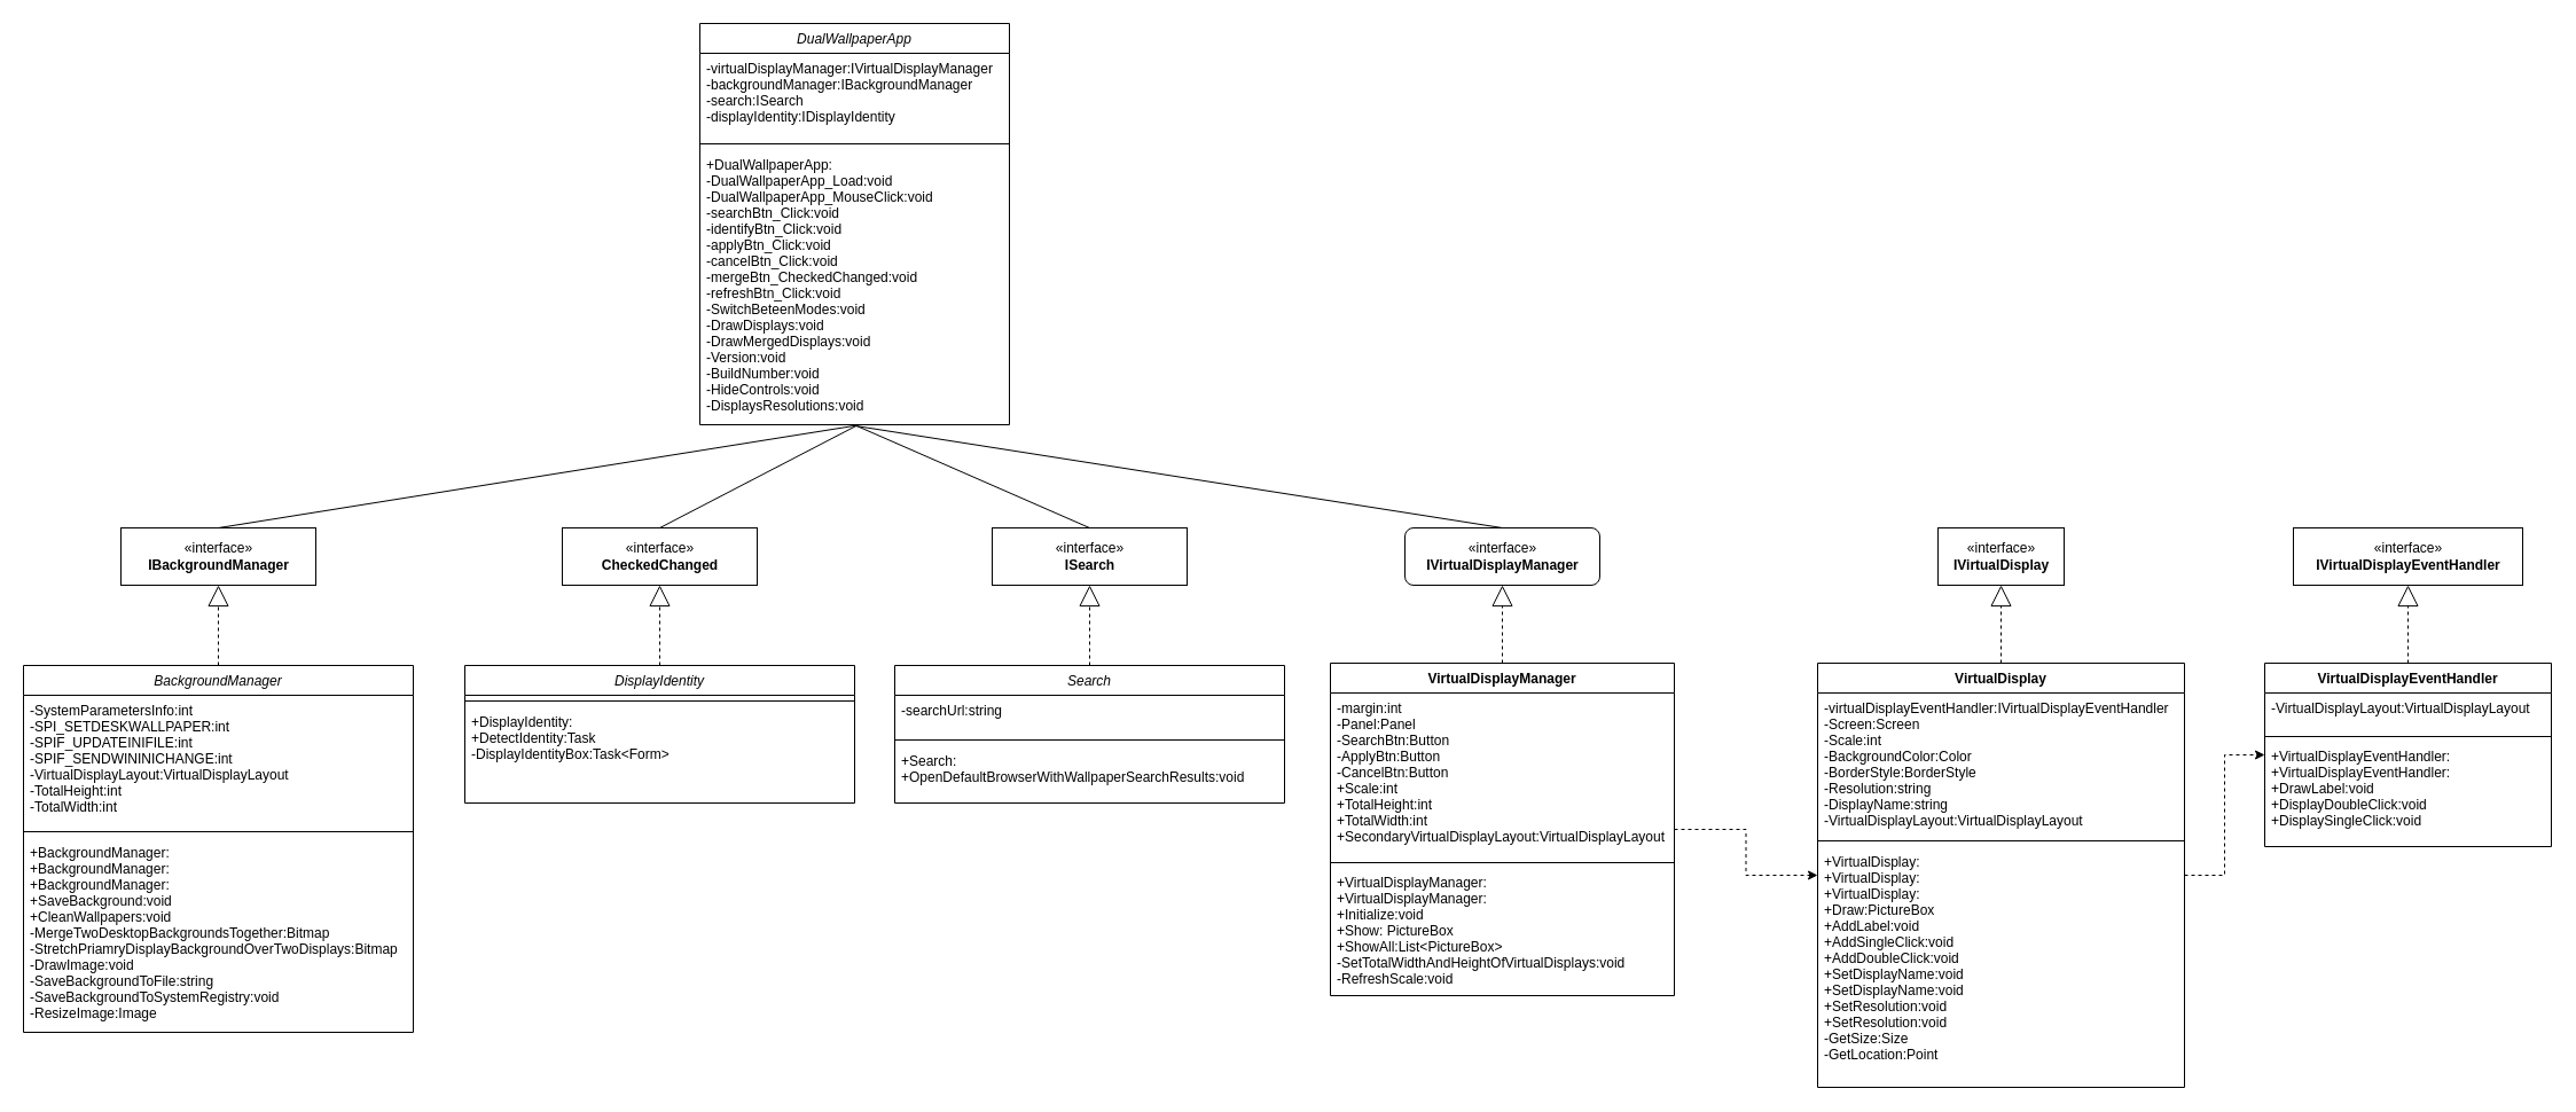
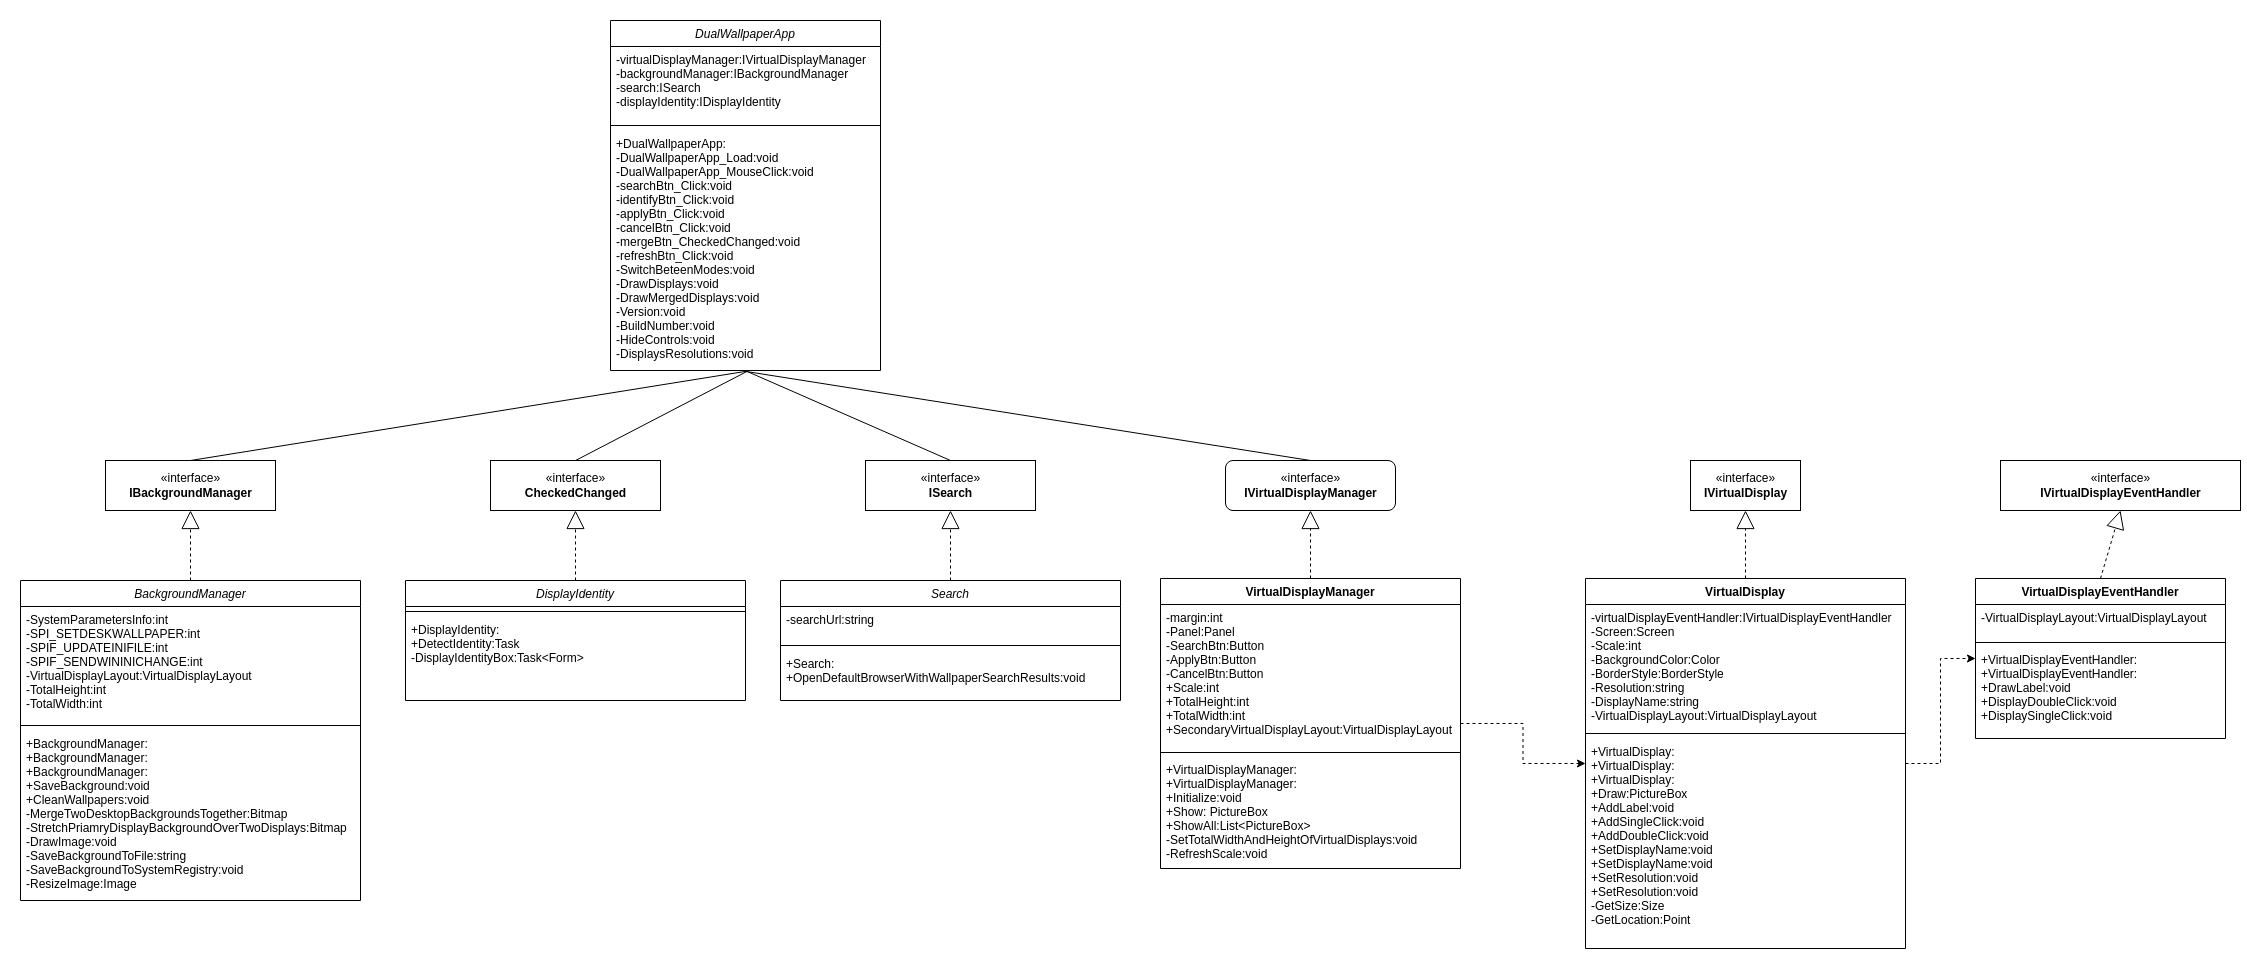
  <mxCell id="0" />
  <mxCell id="1" parent="0" />
  <mxCell id="2" value="BackgroundManager" style="swimlane;fontStyle=2;align=center;verticalAlign=top;childLayout=stackLayout;horizontal=1;startSize=26;horizontalStack=0;resizeParent=1;resizeLast=0;collapsible=1;marginBottom=0;rounded=0;shadow=0;strokeWidth=1;" parent="1" vertex="1"><mxGeometry x="20" y="580" width="340" height="320" as="geometry"><mxRectangle x="230" y="140" width="160" height="26" as="alternateBounds" /></mxGeometry></mxCell>
  <mxCell id="3" value="-SystemParametersInfo:int&#10;-SPI_SETDESKWALLPAPER:int&#10;-SPIF_UPDATEINIFILE:int&#10;-SPIF_SENDWININICHANGE:int&#10;-VirtualDisplayLayout:VirtualDisplayLayout&#10;-TotalHeight:int&#10;-TotalWidth:int" style="text;align=left;verticalAlign=top;spacingLeft=4;spacingRight=4;overflow=hidden;rotatable=0;points=[[0,0.5],[1,0.5]];portConstraint=eastwest;rounded=0;shadow=0;html=0;" parent="2" vertex="1"><mxGeometry y="26" width="340" height="114" as="geometry" /></mxCell>
  <mxCell id="4" value="" style="line;html=1;strokeWidth=1;align=left;verticalAlign=middle;spacingTop=-1;spacingLeft=3;spacingRight=3;rotatable=0;labelPosition=right;points=[];portConstraint=eastwest;" parent="2" vertex="1"><mxGeometry y="140" width="340" height="10" as="geometry" /></mxCell>
  <mxCell id="5" value="+BackgroundManager:&#10;+BackgroundManager:&#10;+BackgroundManager:&#10;+SaveBackground:void&#10;+CleanWallpapers:void&#10;-MergeTwoDesktopBackgroundsTogether:Bitmap&#10;-StretchPriamryDisplayBackgroundOverTwoDisplays:Bitmap&#10;-DrawImage:void&#10;-SaveBackgroundToFile:string&#10;-SaveBackgroundToSystemRegistry:void&#10;-ResizeImage:Image" style="text;align=left;verticalAlign=top;spacingLeft=4;spacingRight=4;overflow=hidden;rotatable=0;points=[[0,0.5],[1,0.5]];portConstraint=eastwest;" parent="2" vertex="1"><mxGeometry y="150" width="340" height="170" as="geometry" /></mxCell>
  <mxCell id="6" value="«interface»&lt;br&gt;&lt;b&gt;IVirtualDisplay&lt;/b&gt;" style="html=1;" parent="1" vertex="1"><mxGeometry x="1690" y="460" width="110" height="50" as="geometry" /></mxCell>
  <mxCell id="7" value="VirtualDisplay" style="swimlane;fontStyle=1;align=center;verticalAlign=top;childLayout=stackLayout;horizontal=1;startSize=26;horizontalStack=0;resizeParent=1;resizeParentMax=0;resizeLast=0;collapsible=1;marginBottom=0;" parent="1" vertex="1"><mxGeometry x="1585" y="578" width="320" height="370" as="geometry" /></mxCell>
  <mxCell id="8" value="-virtualDisplayEventHandler:IVirtualDisplayEventHandler&#10;-Screen:Screen&#10;-Scale:int&#10;-BackgroundColor:Color&#10;-BorderStyle:BorderStyle&#10;-Resolution:string&#10;-DisplayName:string&#10;-VirtualDisplayLayout:VirtualDisplayLayout" style="text;strokeColor=none;fillColor=none;align=left;verticalAlign=top;spacingLeft=4;spacingRight=4;overflow=hidden;rotatable=0;points=[[0,0.5],[1,0.5]];portConstraint=eastwest;" parent="7" vertex="1"><mxGeometry y="26" width="320" height="124" as="geometry" /></mxCell>
  <mxCell id="9" value="" style="line;strokeWidth=1;fillColor=none;align=left;verticalAlign=middle;spacingTop=-1;spacingLeft=3;spacingRight=3;rotatable=0;labelPosition=right;points=[];portConstraint=eastwest;" parent="7" vertex="1"><mxGeometry y="150" width="320" height="10" as="geometry" /></mxCell>
  <mxCell id="10" value="+VirtualDisplay:&#10;+VirtualDisplay:&#10;+VirtualDisplay:&#10;+Draw:PictureBox&#10;+AddLabel:void&#10;+AddSingleClick:void&#10;+AddDoubleClick:void&#10;+SetDisplayName:void&#10;+SetDisplayName:void&#10;+SetResolution:void&#10;+SetResolution:void&#10;-GetSize:Size&#10;-GetLocation:Point" style="text;strokeColor=none;fillColor=none;align=left;verticalAlign=top;spacingLeft=4;spacingRight=4;overflow=hidden;rotatable=0;points=[[0,0.5],[1,0.5]];portConstraint=eastwest;" parent="7" vertex="1"><mxGeometry y="160" width="320" height="210" as="geometry" /></mxCell>
  <mxCell id="11" value="" style="endArrow=block;endSize=16;endFill=0;html=1;rounded=0;entryX=0.5;entryY=1;entryDx=0;entryDy=0;exitX=0.5;exitY=0;exitDx=0;exitDy=0;dashed=1;" parent="1" source="7" target="6" edge="1"><mxGeometry width="160" relative="1" as="geometry"><mxPoint x="1290" y="560" as="sourcePoint" /><mxPoint x="1450" y="560" as="targetPoint" /></mxGeometry></mxCell>
  <mxCell id="12" value="VirtualDisplayManager" style="swimlane;fontStyle=1;align=center;verticalAlign=top;childLayout=stackLayout;horizontal=1;startSize=26;horizontalStack=0;resizeParent=1;resizeParentMax=0;resizeLast=0;collapsible=1;marginBottom=0;" parent="1" vertex="1"><mxGeometry x="1160" y="578" width="300" height="290" as="geometry" /></mxCell>
  <mxCell id="13" value="-margin:int&#10;-Panel:Panel&#10;-SearchBtn:Button&#10;-ApplyBtn:Button&#10;-CancelBtn:Button&#10;+Scale:int&#10;+TotalHeight:int&#10;+TotalWidth:int&#10;+SecondaryVirtualDisplayLayout:VirtualDisplayLayout" style="text;strokeColor=none;fillColor=none;align=left;verticalAlign=top;spacingLeft=4;spacingRight=4;overflow=hidden;rotatable=0;points=[[0,0.5],[1,0.5]];portConstraint=eastwest;" parent="12" vertex="1"><mxGeometry y="26" width="300" height="144" as="geometry" /></mxCell>
  <mxCell id="14" value="" style="line;strokeWidth=1;fillColor=none;align=left;verticalAlign=middle;spacingTop=-1;spacingLeft=3;spacingRight=3;rotatable=0;labelPosition=right;points=[];portConstraint=eastwest;" parent="12" vertex="1"><mxGeometry y="170" width="300" height="8" as="geometry" /></mxCell>
  <mxCell id="15" value="+VirtualDisplayManager:&#10;+VirtualDisplayManager:&#10;+Initialize:void&#10;+Show: PictureBox&#10;+ShowAll:List&lt;PictureBox&gt;&#10;-SetTotalWidthAndHeightOfVirtualDisplays:void&#10;-RefreshScale:void" style="text;strokeColor=none;fillColor=none;align=left;verticalAlign=top;spacingLeft=4;spacingRight=4;overflow=hidden;rotatable=0;points=[[0,0.5],[1,0.5]];portConstraint=eastwest;" parent="12" vertex="1"><mxGeometry y="178" width="300" height="112" as="geometry" /></mxCell>
  <mxCell id="16" value="«interface»&lt;br&gt;&lt;b&gt;IVirtualDisplayManager&lt;/b&gt;" style="html=1;rounded=1;" parent="1" vertex="1"><mxGeometry x="1225" y="460" width="170" height="50" as="geometry" /></mxCell>
  <mxCell id="17" value="" style="endArrow=block;endSize=16;endFill=0;html=1;rounded=0;entryX=0.5;entryY=1;entryDx=0;entryDy=0;exitX=0.5;exitY=0;exitDx=0;exitDy=0;dashed=1;" parent="1" source="12" target="16" edge="1"><mxGeometry width="160" relative="1" as="geometry"><mxPoint x="1274.66" y="578" as="sourcePoint" /><mxPoint x="1274.66" y="510" as="targetPoint" /></mxGeometry></mxCell>
  <mxCell id="18" style="edgeStyle=orthogonalEdgeStyle;rounded=0;orthogonalLoop=1;jettySize=auto;html=1;dashed=1;" parent="1" source="12" target="7" edge="1"><mxGeometry relative="1" as="geometry"><mxPoint x="1455" y="800" as="targetPoint" /></mxGeometry></mxCell>
  <mxCell id="19" value="DualWallpaperApp" style="swimlane;fontStyle=2;align=center;verticalAlign=top;childLayout=stackLayout;horizontal=1;startSize=26;horizontalStack=0;resizeParent=1;resizeLast=0;collapsible=1;marginBottom=0;rounded=0;shadow=0;strokeWidth=1;" vertex="1" parent="1"><mxGeometry x="610" y="20" width="270" height="350" as="geometry"><mxRectangle x="230" y="140" width="160" height="26" as="alternateBounds" /></mxGeometry></mxCell>
  <mxCell id="20" value="-virtualDisplayManager:IVirtualDisplayManager&#10;-backgroundManager:IBackgroundManager&#10;-search:ISearch&#10;-displayIdentity:IDisplayIdentity" style="text;align=left;verticalAlign=top;spacingLeft=4;spacingRight=4;overflow=hidden;rotatable=0;points=[[0,0.5],[1,0.5]];portConstraint=eastwest;rounded=0;shadow=0;html=0;" vertex="1" parent="19"><mxGeometry y="26" width="270" height="74" as="geometry" /></mxCell>
  <mxCell id="21" value="" style="line;html=1;strokeWidth=1;align=left;verticalAlign=middle;spacingTop=-1;spacingLeft=3;spacingRight=3;rotatable=0;labelPosition=right;points=[];portConstraint=eastwest;" vertex="1" parent="19"><mxGeometry y="100" width="270" height="10" as="geometry" /></mxCell>
  <mxCell id="22" value="+DualWallpaperApp:&#10;-DualWallpaperApp_Load:void&#10;-DualWallpaperApp_MouseClick:void&#10;-searchBtn_Click:void&#10;-identifyBtn_Click:void&#10;-applyBtn_Click:void&#10;-cancelBtn_Click:void&#10;-mergeBtn_CheckedChanged:void&#10;-refreshBtn_Click:void&#10;-SwitchBeteenModes:void&#10;-DrawDisplays:void&#10;-DrawMergedDisplays:void&#10;-Version:void&#10;-BuildNumber:void&#10;-HideControls:void&#10;-DisplaysResolutions:void" style="text;align=left;verticalAlign=top;spacingLeft=4;spacingRight=4;overflow=hidden;rotatable=0;points=[[0,0.5],[1,0.5]];portConstraint=eastwest;" vertex="1" parent="19"><mxGeometry y="110" width="270" height="240" as="geometry" /></mxCell>
  <mxCell id="23" value="«interface»&lt;br&gt;&lt;b&gt;IBackgroundManager&lt;/b&gt;" style="html=1;" vertex="1" parent="1"><mxGeometry x="105" y="460" width="170" height="50" as="geometry" /></mxCell>
  <mxCell id="24" value="" style="endArrow=block;endSize=16;endFill=0;html=1;rounded=0;entryX=0.5;entryY=1;entryDx=0;entryDy=0;exitX=0.5;exitY=0;exitDx=0;exitDy=0;dashed=1;" edge="1" parent="1" target="23" source="2"><mxGeometry width="160" relative="1" as="geometry"><mxPoint x="175" y="544" as="sourcePoint" /><mxPoint x="174.66" y="476" as="targetPoint" /></mxGeometry></mxCell>
  <mxCell id="25" value="DisplayIdentity" style="swimlane;fontStyle=2;align=center;verticalAlign=top;childLayout=stackLayout;horizontal=1;startSize=26;horizontalStack=0;resizeParent=1;resizeLast=0;collapsible=1;marginBottom=0;rounded=0;shadow=0;strokeWidth=1;" vertex="1" parent="1"><mxGeometry x="405" y="580" width="340" height="120" as="geometry"><mxRectangle x="230" y="140" width="160" height="26" as="alternateBounds" /></mxGeometry></mxCell>
  <mxCell id="26" value="" style="line;html=1;strokeWidth=1;align=left;verticalAlign=middle;spacingTop=-1;spacingLeft=3;spacingRight=3;rotatable=0;labelPosition=right;points=[];portConstraint=eastwest;" vertex="1" parent="25"><mxGeometry y="26" width="340" height="10" as="geometry" /></mxCell>
  <mxCell id="27" value="+DisplayIdentity:&#10;+DetectIdentity:Task&#10;-DisplayIdentityBox:Task&lt;Form&gt;" style="text;align=left;verticalAlign=top;spacingLeft=4;spacingRight=4;overflow=hidden;rotatable=0;points=[[0,0.5],[1,0.5]];portConstraint=eastwest;" vertex="1" parent="25"><mxGeometry y="36" width="340" height="84" as="geometry" /></mxCell>
  <mxCell id="28" value="«interface»&lt;br&gt;&lt;b&gt;CheckedChanged&lt;/b&gt;" style="html=1;" vertex="1" parent="1"><mxGeometry x="490" y="460" width="170" height="50" as="geometry" /></mxCell>
  <mxCell id="29" value="" style="endArrow=block;endSize=16;endFill=0;html=1;rounded=0;entryX=0.5;entryY=1;entryDx=0;entryDy=0;exitX=0.5;exitY=0;exitDx=0;exitDy=0;dashed=1;" edge="1" parent="1" source="25" target="28"><mxGeometry width="160" relative="1" as="geometry"><mxPoint x="560" y="544" as="sourcePoint" /><mxPoint x="559.66" y="476" as="targetPoint" /></mxGeometry></mxCell>
  <mxCell id="30" value="Search" style="swimlane;fontStyle=2;align=center;verticalAlign=top;childLayout=stackLayout;horizontal=1;startSize=26;horizontalStack=0;resizeParent=1;resizeLast=0;collapsible=1;marginBottom=0;rounded=0;shadow=0;strokeWidth=1;" vertex="1" parent="1"><mxGeometry x="780" y="580" width="340" height="120" as="geometry"><mxRectangle x="230" y="140" width="160" height="26" as="alternateBounds" /></mxGeometry></mxCell>
  <mxCell id="31" value="-searchUrl:string" style="text;align=left;verticalAlign=top;spacingLeft=4;spacingRight=4;overflow=hidden;rotatable=0;points=[[0,0.5],[1,0.5]];portConstraint=eastwest;rounded=0;shadow=0;html=0;" vertex="1" parent="30"><mxGeometry y="26" width="340" height="34" as="geometry" /></mxCell>
  <mxCell id="32" value="" style="line;html=1;strokeWidth=1;align=left;verticalAlign=middle;spacingTop=-1;spacingLeft=3;spacingRight=3;rotatable=0;labelPosition=right;points=[];portConstraint=eastwest;" vertex="1" parent="30"><mxGeometry y="60" width="340" height="10" as="geometry" /></mxCell>
  <mxCell id="33" value="+Search:&#10;+OpenDefaultBrowserWithWallpaperSearchResults:void" style="text;align=left;verticalAlign=top;spacingLeft=4;spacingRight=4;overflow=hidden;rotatable=0;points=[[0,0.5],[1,0.5]];portConstraint=eastwest;" vertex="1" parent="30"><mxGeometry y="70" width="340" height="50" as="geometry" /></mxCell>
  <mxCell id="34" value="«interface»&lt;br&gt;&lt;b&gt;ISearch&lt;/b&gt;" style="html=1;" vertex="1" parent="1"><mxGeometry x="865" y="460" width="170" height="50" as="geometry" /></mxCell>
  <mxCell id="35" value="" style="endArrow=block;endSize=16;endFill=0;html=1;rounded=0;entryX=0.5;entryY=1;entryDx=0;entryDy=0;exitX=0.5;exitY=0;exitDx=0;exitDy=0;dashed=1;" edge="1" parent="1" source="30" target="34"><mxGeometry width="160" relative="1" as="geometry"><mxPoint x="935" y="544" as="sourcePoint" /><mxPoint x="934.66" y="476" as="targetPoint" /></mxGeometry></mxCell>
  <mxCell id="36" value="VirtualDisplayEventHandler" style="swimlane;fontStyle=1;align=center;verticalAlign=top;childLayout=stackLayout;horizontal=1;startSize=26;horizontalStack=0;resizeParent=1;resizeParentMax=0;resizeLast=0;collapsible=1;marginBottom=0;" vertex="1" parent="1"><mxGeometry x="1975" y="578" width="250" height="160" as="geometry" /></mxCell>
  <mxCell id="37" value="-VirtualDisplayLayout:VirtualDisplayLayout" style="text;strokeColor=none;fillColor=none;align=left;verticalAlign=top;spacingLeft=4;spacingRight=4;overflow=hidden;rotatable=0;points=[[0,0.5],[1,0.5]];portConstraint=eastwest;" vertex="1" parent="36"><mxGeometry y="26" width="250" height="34" as="geometry" /></mxCell>
  <mxCell id="38" value="" style="line;strokeWidth=1;fillColor=none;align=left;verticalAlign=middle;spacingTop=-1;spacingLeft=3;spacingRight=3;rotatable=0;labelPosition=right;points=[];portConstraint=eastwest;" vertex="1" parent="36"><mxGeometry y="60" width="250" height="8" as="geometry" /></mxCell>
  <mxCell id="39" value="+VirtualDisplayEventHandler:&#10;+VirtualDisplayEventHandler:&#10;+DrawLabel:void&#10;+DisplayDoubleClick:void&#10;+DisplaySingleClick:void" style="text;strokeColor=none;fillColor=none;align=left;verticalAlign=top;spacingLeft=4;spacingRight=4;overflow=hidden;rotatable=0;points=[[0,0.5],[1,0.5]];portConstraint=eastwest;" vertex="1" parent="36"><mxGeometry y="68" width="250" height="92" as="geometry" /></mxCell>
- <mxCell id="40" value="«interface»&lt;br&gt;&lt;b&gt;IVirtualDisplayEventHandler&lt;/b&gt;" style="html=1;" vertex="1" parent="1"><mxGeometry x="2000" y="460" width="200" height="50" as="geometry" /></mxCell>
+ <mxCell id="40" value="«interface»&lt;br&gt;&lt;b&gt;IVirtualDisplayEventHandler&lt;/b&gt;" style="html=1;" vertex="1" parent="1"><mxGeometry x="2000" y="460" width="240" height="50" as="geometry" /></mxCell>
  <mxCell id="41" value="" style="endArrow=block;endSize=16;endFill=0;html=1;rounded=0;entryX=0.5;entryY=1;entryDx=0;entryDy=0;exitX=0.5;exitY=0;exitDx=0;exitDy=0;dashed=1;" edge="1" parent="1" source="36" target="40"><mxGeometry width="160" relative="1" as="geometry"><mxPoint x="2089.66" y="578" as="sourcePoint" /><mxPoint x="2089.66" y="510" as="targetPoint" /></mxGeometry></mxCell>
  <mxCell id="42" style="edgeStyle=orthogonalEdgeStyle;rounded=0;orthogonalLoop=1;jettySize=auto;html=1;dashed=1;" edge="1" parent="1" source="7" target="36"><mxGeometry relative="1" as="geometry" /></mxCell>
  <mxCell id="43" value="" style="endArrow=none;html=1;rounded=0;exitX=0.5;exitY=0;exitDx=0;exitDy=0;entryX=0.504;entryY=1.003;entryDx=0;entryDy=0;entryPerimeter=0;" edge="1" parent="1" source="23" target="22"><mxGeometry width="50" height="50" relative="1" as="geometry"><mxPoint x="650" y="440" as="sourcePoint" /><mxPoint x="700" y="390" as="targetPoint" /></mxGeometry></mxCell>
  <mxCell id="44" value="" style="endArrow=none;html=1;rounded=0;exitX=0.5;exitY=0;exitDx=0;exitDy=0;entryX=0.507;entryY=1.003;entryDx=0;entryDy=0;entryPerimeter=0;" edge="1" parent="1" source="28" target="22"><mxGeometry width="50" height="50" relative="1" as="geometry"><mxPoint x="200" y="470" as="sourcePoint" /><mxPoint x="546.08" y="380.72" as="targetPoint" /></mxGeometry></mxCell>
  <mxCell id="45" value="" style="endArrow=none;html=1;rounded=0;exitX=0.5;exitY=0;exitDx=0;exitDy=0;entryX=0.504;entryY=1.003;entryDx=0;entryDy=0;entryPerimeter=0;" edge="1" parent="1" source="34" target="22"><mxGeometry width="50" height="50" relative="1" as="geometry"><mxPoint x="585" y="470" as="sourcePoint" /><mxPoint x="546.89" y="380.72" as="targetPoint" /></mxGeometry></mxCell>
  <mxCell id="46" value="" style="endArrow=none;html=1;rounded=0;exitX=0.5;exitY=0;exitDx=0;exitDy=0;entryX=0.496;entryY=1.003;entryDx=0;entryDy=0;entryPerimeter=0;" edge="1" parent="1" source="16" target="22"><mxGeometry width="50" height="50" relative="1" as="geometry"><mxPoint x="1074.73" y="460" as="sourcePoint" /><mxPoint x="660" y="372.4" as="targetPoint" /></mxGeometry></mxCell>
